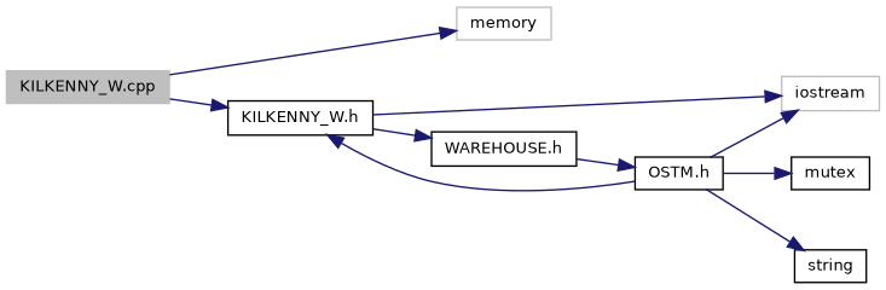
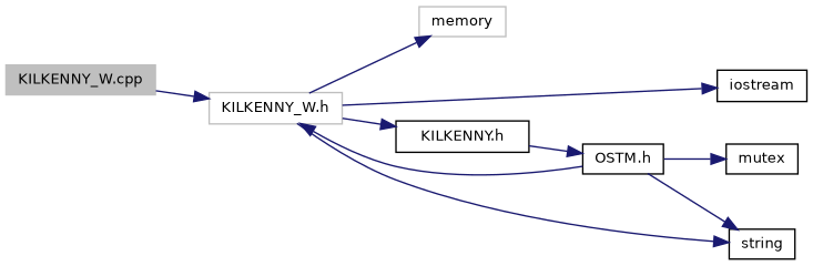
  digraph {
    rankdir=LR
    node [color=black fillcolor=white fontname=Helvetica fontsize=10 shape=record style=filled]
    edge [color=midnightblue fontname=Helvetica fontsize=10 labelfontname=Helvetica labelfontsize=10 style=solid]
    n1 [color=grey75 fillcolor=grey75 fontcolor=black height=0.2 label="KILKENNY_W.cpp" width=0.4]
-   n2 [height=0.2 label="KILKENNY_W.h" width=0.4]
-   n3 [height=0.2 label="WAREHOUSE.h" width=0.4]
+   n2 [color=grey75 height=0.2 label="KILKENNY_W.h" width=0.4]
+   n3 [height=0.2 label="KILKENNY.h" width=0.4]
    n4 [color=grey75 height=0.2 label=memory width=0.4]
    n5 [height=0.2 label=string width=0.4]
-   n6 [color=grey75 height=0.2 label=iostream width=0.4]
+   n6 [height=0.2 label=iostream width=0.4]
    n7 [height=0.2 label="OSTM.h" width=0.4]
    n8 [height=0.2 label=mutex width=0.4]
    n1 -> n2
    n2 -> n3
-   n1 -> n4
+   n2 -> n4
+   n2 -> n5
    n2 -> n6
    n3 -> n7
    n7 -> n2
    n7 -> n5
-   n7 -> n6
    n7 -> n8
  }
